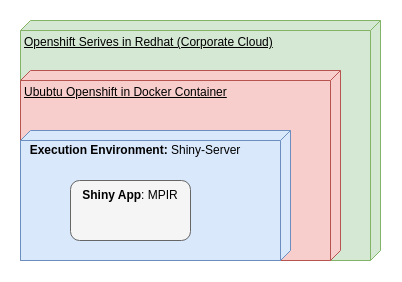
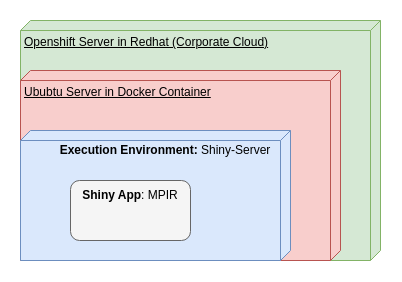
  <mxCell id="0" />
  <mxCell id="1" parent="0" />
- <mxCell id="2" value="Openshift Serives in Redhat (Corporate Cloud)" style="verticalAlign=top;align=left;spacingTop=8;spacingLeft=2;spacingRight=12;shape=cube;size=10;direction=south;fontStyle=4;html=1;fillColor=#d5e8d4;strokeColor=#82b366;" vertex="1" parent="1"><mxGeometry x="20" y="20" width="360" height="240" as="geometry" /></mxCell>
- <mxCell id="3" value="Ububtu Openshift in Docker Container" style="verticalAlign=top;align=left;spacingTop=8;spacingLeft=2;spacingRight=12;shape=cube;size=10;direction=south;fontStyle=4;html=1;fillColor=#f8cecc;strokeColor=#b85450;" vertex="1" parent="1"><mxGeometry x="20" y="70" width="320" height="190" as="geometry" /></mxCell>
+ <mxCell id="2" value="Openshift Server in Redhat (Corporate Cloud)" style="verticalAlign=top;align=left;spacingTop=8;spacingLeft=2;spacingRight=12;shape=cube;size=10;direction=south;fontStyle=4;html=1;fillColor=#d5e8d4;strokeColor=#82b366;" vertex="1" parent="1"><mxGeometry x="20" y="20" width="360" height="240" as="geometry" /></mxCell>
+ <mxCell id="3" value="Ububtu Server in Docker Container" style="verticalAlign=top;align=left;spacingTop=8;spacingLeft=2;spacingRight=12;shape=cube;size=10;direction=south;fontStyle=4;html=1;fillColor=#f8cecc;strokeColor=#b85450;" vertex="1" parent="1"><mxGeometry x="20" y="70" width="320" height="190" as="geometry" /></mxCell>
  <mxCell id="4" value="" style="verticalAlign=top;align=left;spacingTop=8;spacingLeft=2;spacingRight=12;shape=cube;size=10;direction=south;fontStyle=4;html=1;fillColor=#dae8fc;strokeColor=#6c8ebf;" vertex="1" parent="1"><mxGeometry x="20" y="130" width="270" height="130" as="geometry" /></mxCell>
- <mxCell id="5" value="&lt;b&gt;Execution Environment: &lt;/b&gt;Shiny-Server&lt;br&gt;" style="text;html=1;strokeColor=none;fillColor=none;align=center;verticalAlign=middle;whiteSpace=wrap;rounded=0;" vertex="1" parent="1"><mxGeometry x="20" y="140" width="230" height="20" as="geometry" /></mxCell>
+ <mxCell id="5" value="&lt;b&gt;Execution Environment: &lt;/b&gt;Shiny-Server&lt;br&gt;" style="text;html=1;strokeColor=none;fillColor=none;align=center;verticalAlign=middle;whiteSpace=wrap;rounded=0;" vertex="1" parent="1"><mxGeometry x="50" y="140" width="230" height="20" as="geometry" /></mxCell>
  <mxCell id="6" value="" style="rounded=1;whiteSpace=wrap;html=1;fillColor=#f5f5f5;strokeColor=#666666;fontColor=#333333;" vertex="1" parent="1"><mxGeometry x="70" y="180" width="120" height="60" as="geometry" /></mxCell>
  <mxCell id="7" value="&lt;b&gt;Shiny App&lt;/b&gt;: MPIR" style="text;html=1;strokeColor=none;fillColor=none;align=center;verticalAlign=middle;whiteSpace=wrap;rounded=0;" vertex="1" parent="1"><mxGeometry x="75" y="185" width="110" height="20" as="geometry" /></mxCell>
